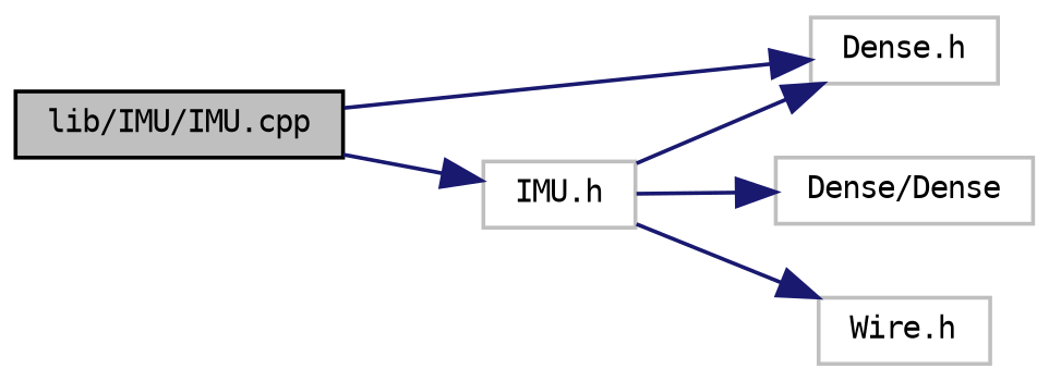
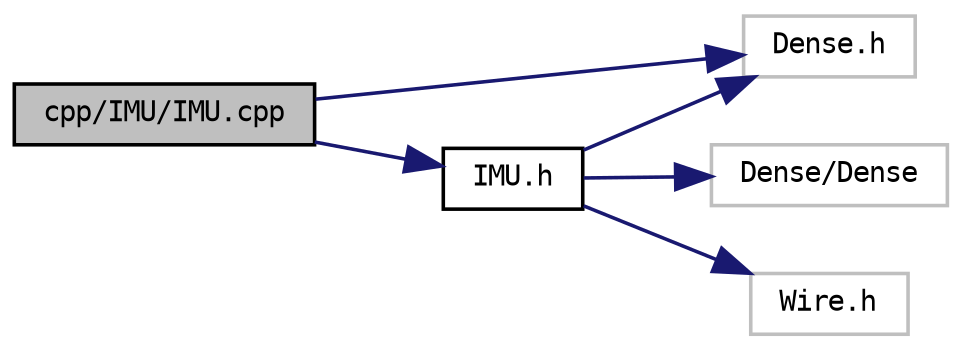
  digraph {
    rankdir=LR
    node [color=grey75 fontname=DejaVuSansMono fontsize=8 shape=record]
    edge [color=midnightblue fontname=DejaVuSansMono fontsize=8 labelfontname=DejaVuSansMono labelfontsize=8 style=solid]
-   n1 [color=black fillcolor=grey75 fontcolor=black height=0.2 label="lib/IMU/IMU.cpp" style=filled width=0.4]
-   n2 [height=0.2 label="IMU.h" width=0.4]
+   n1 [color=black fillcolor=grey75 fontcolor=black height=0.2 label="cpp/IMU/IMU.cpp" style=filled width=0.4]
+   n2 [color=black height=0.2 label="IMU.h" width=0.4]
    n3 [height=0.2 label="Dense.h" width=0.4]
    n4 [height=0.2 label="Dense/Dense" width=0.4]
    n5 [height=0.2 label="Wire.h" width=0.4]
    n1 -> n2
    n1 -> n3
    n2 -> n3
    n2 -> n4
    n2 -> n5
  }
